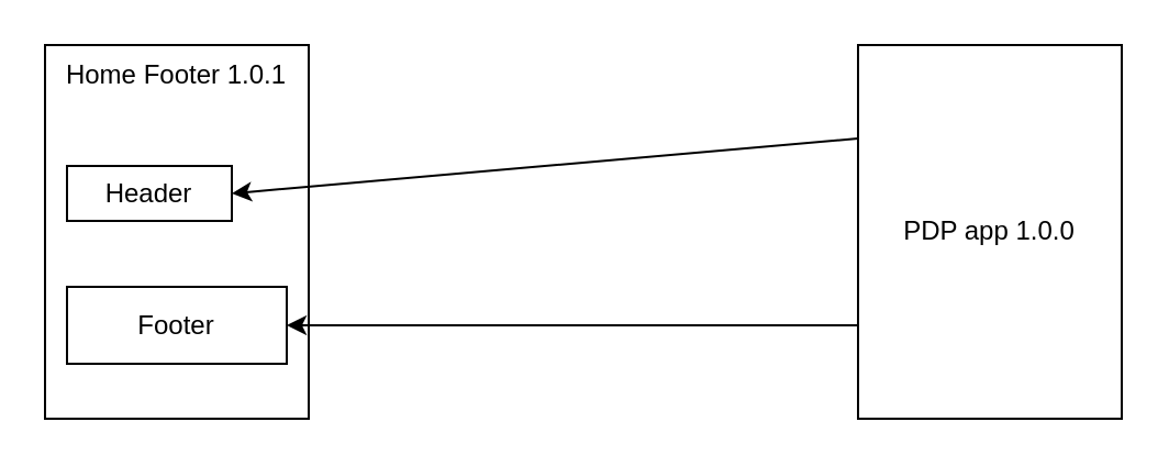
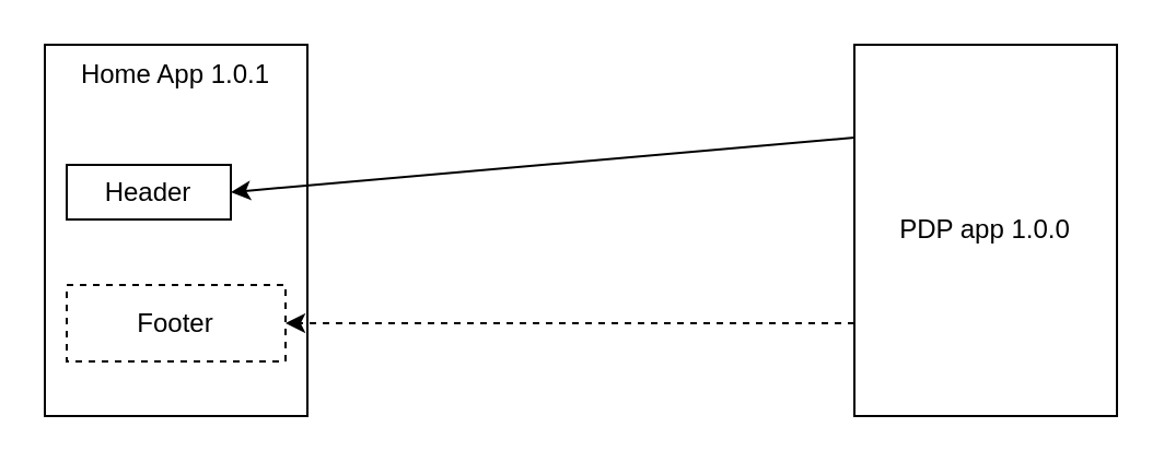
  <mxCell id="0" />
  <mxCell id="1" parent="0" />
- <mxCell id="2" value="Home Footer 1.0.1" style="whiteSpace=wrap;html=1;horizontal=1;verticalAlign=top;" vertex="1" parent="1"><mxGeometry x="20" y="20" width="120" height="170" as="geometry" /></mxCell>
+ <mxCell id="2" value="Home App 1.0.1" style="whiteSpace=wrap;html=1;horizontal=1;verticalAlign=top;" vertex="1" parent="1"><mxGeometry x="20" y="20" width="120" height="170" as="geometry" /></mxCell>
  <mxCell id="3" style="edgeStyle=none;html=1;exitX=0;exitY=0.25;exitDx=0;exitDy=0;entryX=1;entryY=0.5;entryDx=0;entryDy=0;" edge="1" parent="1" source="5" target="6"><mxGeometry relative="1" as="geometry" /></mxCell>
- <mxCell id="4" style="edgeStyle=none;html=1;exitX=0;exitY=0.75;exitDx=0;exitDy=0;entryX=1;entryY=0.5;entryDx=0;entryDy=0;" edge="1" parent="1" source="5" target="7"><mxGeometry relative="1" as="geometry" /></mxCell>
+ <mxCell id="4" style="edgeStyle=none;html=1;exitX=0;exitY=0.75;exitDx=0;exitDy=0;entryX=1;entryY=0.5;entryDx=0;entryDy=0;dashed=1;" edge="1" parent="1" source="5" target="7"><mxGeometry relative="1" as="geometry" /></mxCell>
  <mxCell id="5" value="PDP app 1.0.0" style="whiteSpace=wrap;html=1;" vertex="1" parent="1"><mxGeometry x="390" y="20" width="120" height="170" as="geometry" /></mxCell>
  <mxCell id="6" value="Header" style="rounded=0;whiteSpace=wrap;html=1;" vertex="1" parent="1"><mxGeometry x="30" y="75" width="75" height="25" as="geometry" /></mxCell>
- <mxCell id="7" value="Footer" style="rounded=0;whiteSpace=wrap;html=1;" vertex="1" parent="1"><mxGeometry x="30" y="130" width="100" height="35" as="geometry" /></mxCell>
+ <mxCell id="7" value="Footer" style="rounded=0;whiteSpace=wrap;html=1;dashed=1;" vertex="1" parent="1"><mxGeometry x="30" y="130" width="100" height="35" as="geometry" /></mxCell>
